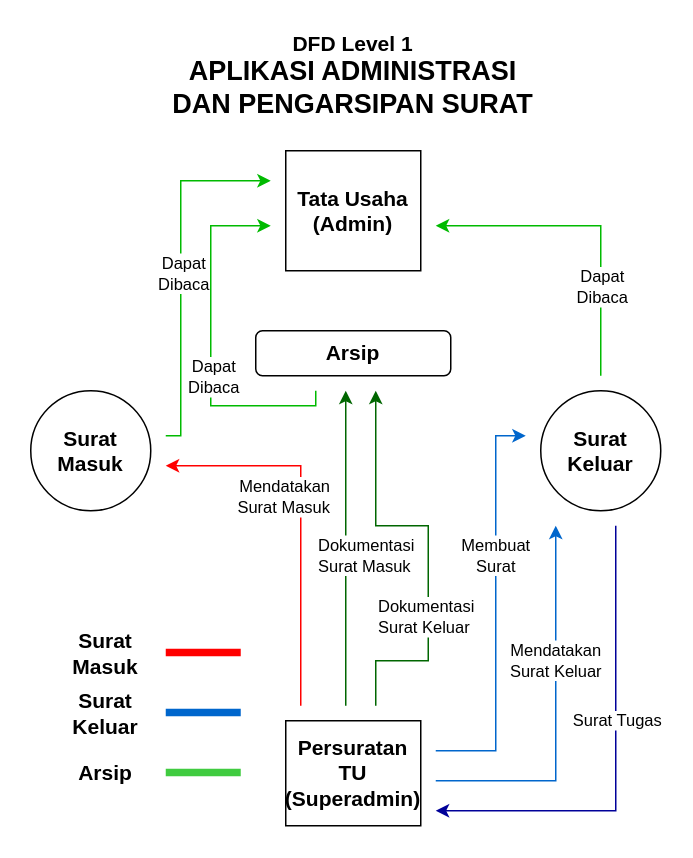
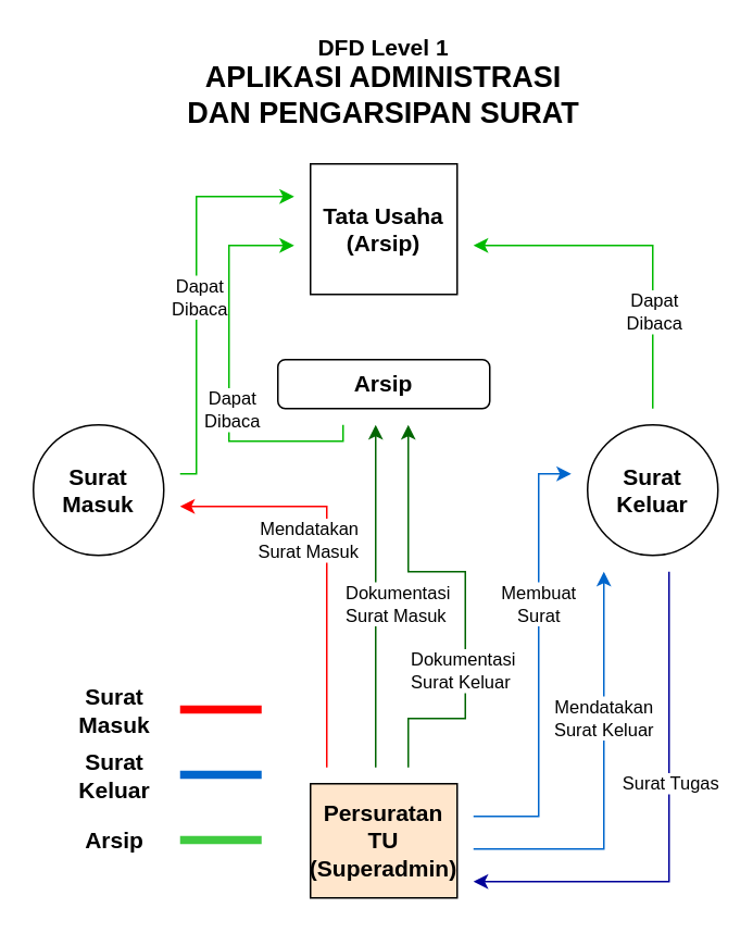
  <mxCell id="0" />
  <mxCell id="1" parent="0" />
  <mxCell id="2" value="&lt;font style=&quot;font-size: 14px;&quot;&gt;&lt;b&gt;Surat Masuk&lt;/b&gt;&lt;/font&gt;" style="ellipse;whiteSpace=wrap;html=1;aspect=fixed;" parent="1" vertex="1"><mxGeometry x="20" y="260" width="80" height="80" as="geometry" /></mxCell>
  <mxCell id="3" value="&lt;font style=&quot;font-size: 14px;&quot;&gt;&lt;b&gt;Surat Keluar&lt;/b&gt;&lt;/font&gt;" style="ellipse;whiteSpace=wrap;html=1;aspect=fixed;" parent="1" vertex="1"><mxGeometry x="360" y="260" width="80" height="80" as="geometry" /></mxCell>
  <mxCell id="4" value="&lt;font style=&quot;font-size: 14px;&quot;&gt;&lt;b&gt;Arsip&lt;/b&gt;&lt;/font&gt;" style="rounded=1;whiteSpace=wrap;html=1;" parent="1" vertex="1"><mxGeometry x="170" y="220" width="130" height="30" as="geometry" /></mxCell>
- <mxCell id="5" value="&lt;font style=&quot;font-size: 14px;&quot;&gt;&lt;b&gt;Persuratan TU&lt;br&gt;(Superadmin)&lt;br&gt;&lt;/b&gt;&lt;/font&gt;" style="rounded=0;whiteSpace=wrap;html=1;" parent="1" vertex="1"><mxGeometry x="190" y="480" width="90" height="70" as="geometry" /></mxCell>
+ <mxCell id="5" value="&lt;font style=&quot;font-size: 14px;&quot;&gt;&lt;b&gt;Persuratan TU&lt;br&gt;(Superadmin)&lt;br&gt;&lt;/b&gt;&lt;/font&gt;" style="rounded=0;whiteSpace=wrap;html=1;fillColor=#ffe6cc;" parent="1" vertex="1"><mxGeometry x="190" y="480" width="90" height="70" as="geometry" /></mxCell>
  <mxCell id="6" value="" style="endArrow=classic;html=1;rounded=0;fillColor=#f8cecc;strokeColor=#ff0000;" parent="1" edge="1"><mxGeometry width="50" height="50" relative="1" as="geometry"><mxPoint x="200" y="470" as="sourcePoint" /><mxPoint x="110" y="310" as="targetPoint" /><Array as="points"><mxPoint x="200" y="310" /></Array></mxGeometry></mxCell>
  <mxCell id="7" value="Mendatakan &lt;br&gt;Surat Masuk" style="edgeLabel;html=1;align=right;verticalAlign=middle;resizable=0;points=[];" parent="6" vertex="1" connectable="0"><mxGeometry x="0.377" y="-1" relative="1" as="geometry"><mxPoint x="32" y="21" as="offset" /></mxGeometry></mxCell>
  <mxCell id="8" value="" style="endArrow=classic;html=1;rounded=0;strokeColor=#006600;" parent="1" edge="1"><mxGeometry width="50" height="50" relative="1" as="geometry"><mxPoint x="230" y="470" as="sourcePoint" /><mxPoint x="230" y="260" as="targetPoint" /><Array as="points" /></mxGeometry></mxCell>
  <mxCell id="9" value="Dokumentasi&lt;br&gt;Surat Masuk&amp;nbsp;" style="edgeLabel;html=1;align=left;verticalAlign=middle;resizable=0;points=[];strokeColor=#ff0000;" parent="8" vertex="1" connectable="0"><mxGeometry x="0.377" y="-1" relative="1" as="geometry"><mxPoint x="-21" y="44" as="offset" /></mxGeometry></mxCell>
- <mxCell id="10" value="&lt;font style=&quot;font-size: 14px;&quot;&gt;&lt;b&gt;Tata Usaha&lt;br&gt;(Admin)&lt;br&gt;&lt;/b&gt;&lt;/font&gt;" style="rounded=0;whiteSpace=wrap;html=1;" parent="1" vertex="1"><mxGeometry x="190" y="100" width="90" height="80" as="geometry" /></mxCell>
+ <mxCell id="10" value="&lt;font style=&quot;font-size: 14px;&quot;&gt;&lt;b&gt;Tata Usaha&lt;br&gt;(Arsip)&lt;br&gt;&lt;/b&gt;&lt;/font&gt;" style="rounded=0;whiteSpace=wrap;html=1;" parent="1" vertex="1"><mxGeometry x="190" y="100" width="90" height="80" as="geometry" /></mxCell>
  <mxCell id="11" value="" style="endArrow=classic;html=1;rounded=0;strokeColor=#00BA00;" parent="1" edge="1"><mxGeometry width="50" height="50" relative="1" as="geometry"><mxPoint x="210" y="260" as="sourcePoint" /><mxPoint x="180" y="150" as="targetPoint" /><Array as="points"><mxPoint x="210" y="270" /><mxPoint x="140" y="270" /><mxPoint x="140" y="150" /></Array></mxGeometry></mxCell>
  <mxCell id="12" value="Dapat &lt;br&gt;Dibaca" style="edgeLabel;html=1;align=center;verticalAlign=middle;resizable=0;points=[];" parent="11" vertex="1" connectable="0"><mxGeometry x="0.369" y="-1" relative="1" as="geometry"><mxPoint y="64" as="offset" /></mxGeometry></mxCell>
  <mxCell id="13" value="" style="endArrow=classic;html=1;rounded=0;strokeColor=#00BA00;" parent="1" edge="1"><mxGeometry width="50" height="50" relative="1" as="geometry"><mxPoint x="110" y="290" as="sourcePoint" /><mxPoint x="180" y="120" as="targetPoint" /><Array as="points"><mxPoint x="120" y="290" /><mxPoint x="120" y="120" /></Array></mxGeometry></mxCell>
  <mxCell id="14" value="Dapat &lt;br&gt;Dibaca" style="edgeLabel;html=1;align=center;verticalAlign=middle;resizable=0;points=[];" parent="13" vertex="1" connectable="0"><mxGeometry x="0.369" y="-1" relative="1" as="geometry"><mxPoint y="45" as="offset" /></mxGeometry></mxCell>
  <mxCell id="15" value="" style="endArrow=classic;html=1;rounded=0;strokeColor=#0066CC;" parent="1" edge="1"><mxGeometry width="50" height="50" relative="1" as="geometry"><mxPoint x="290" y="500" as="sourcePoint" /><mxPoint x="350" y="290" as="targetPoint" /><Array as="points"><mxPoint x="330" y="500" /><mxPoint x="330" y="290" /></Array></mxGeometry></mxCell>
  <mxCell id="16" value="Membuat &lt;br&gt;Surat" style="edgeLabel;html=1;align=center;verticalAlign=middle;resizable=0;points=[];" parent="15" vertex="1" connectable="0"><mxGeometry x="-0.047" y="1" relative="1" as="geometry"><mxPoint y="-42" as="offset" /></mxGeometry></mxCell>
  <mxCell id="17" value="" style="endArrow=classic;html=1;rounded=0;strokeColor=#000099;" parent="1" edge="1"><mxGeometry width="50" height="50" relative="1" as="geometry"><mxPoint x="410" y="350" as="sourcePoint" /><mxPoint x="290" y="540" as="targetPoint" /><Array as="points"><mxPoint x="410" y="540" /></Array></mxGeometry></mxCell>
  <mxCell id="18" value="Surat Tugas" style="edgeLabel;html=1;align=center;verticalAlign=middle;resizable=0;points=[];" parent="17" vertex="1" connectable="0"><mxGeometry x="-0.17" relative="1" as="geometry"><mxPoint as="offset" /></mxGeometry></mxCell>
  <mxCell id="19" value="" style="endArrow=none;html=1;rounded=0;strokeWidth=5;strokeColor=#40cb40;" parent="1" edge="1"><mxGeometry width="50" height="50" relative="1" as="geometry"><mxPoint x="110" y="514.58" as="sourcePoint" /><mxPoint x="160" y="514.58" as="targetPoint" /></mxGeometry></mxCell>
  <mxCell id="20" value="" style="endArrow=none;html=1;rounded=0;strokeWidth=5;strokeColor=#FF0000;" parent="1" edge="1"><mxGeometry width="50" height="50" relative="1" as="geometry"><mxPoint x="110" y="434.58" as="sourcePoint" /><mxPoint x="160" y="434.58" as="targetPoint" /></mxGeometry></mxCell>
  <mxCell id="21" value="" style="endArrow=none;html=1;rounded=0;strokeWidth=5;strokeColor=#0066CC;" parent="1" edge="1"><mxGeometry width="50" height="50" relative="1" as="geometry"><mxPoint x="110" y="474.58" as="sourcePoint" /><mxPoint x="160" y="474.58" as="targetPoint" /></mxGeometry></mxCell>
  <mxCell id="22" value="" style="endArrow=classic;html=1;rounded=0;strokeColor=#006600;" parent="1" edge="1"><mxGeometry width="50" height="50" relative="1" as="geometry"><mxPoint x="250" y="470" as="sourcePoint" /><mxPoint x="250" y="260" as="targetPoint" /><Array as="points"><mxPoint x="250" y="440" /><mxPoint x="285" y="440" /><mxPoint x="285" y="350" /><mxPoint x="250" y="350" /></Array></mxGeometry></mxCell>
  <mxCell id="23" value="Dokumentasi &lt;br&gt;Surat Keluar" style="edgeLabel;html=1;align=left;verticalAlign=middle;resizable=0;points=[];strokeColor=#ff0000;" parent="22" vertex="1" connectable="0"><mxGeometry x="0.377" y="-1" relative="1" as="geometry"><mxPoint x="-1" y="63" as="offset" /></mxGeometry></mxCell>
  <mxCell id="24" value="&lt;font style=&quot;font-size: 14px;&quot;&gt;&lt;b&gt;Arsip&lt;/b&gt;&lt;/font&gt;" style="text;html=1;strokeColor=none;fillColor=none;align=center;verticalAlign=middle;whiteSpace=wrap;rounded=0;" parent="1" vertex="1"><mxGeometry x="40" y="500" width="60" height="30" as="geometry" /></mxCell>
  <mxCell id="25" value="&lt;font style=&quot;font-size: 14px;&quot;&gt;&lt;b&gt;Surat Keluar&lt;/b&gt;&lt;/font&gt;" style="text;html=1;strokeColor=none;fillColor=none;align=center;verticalAlign=middle;whiteSpace=wrap;rounded=0;" parent="1" vertex="1"><mxGeometry x="40" y="460" width="60" height="30" as="geometry" /></mxCell>
  <mxCell id="26" value="&lt;font style=&quot;font-size: 14px;&quot;&gt;&lt;b&gt;Surat Masuk&lt;/b&gt;&lt;/font&gt;" style="text;html=1;strokeColor=none;fillColor=none;align=center;verticalAlign=middle;whiteSpace=wrap;rounded=0;" parent="1" vertex="1"><mxGeometry x="40" y="410" width="60" height="50" as="geometry" /></mxCell>
  <mxCell id="27" value="" style="endArrow=classic;html=1;rounded=0;strokeColor=#00BA00;" edge="1" parent="1"><mxGeometry width="50" height="50" relative="1" as="geometry"><mxPoint x="400" y="250" as="sourcePoint" /><mxPoint x="290" y="150" as="targetPoint" /><Array as="points"><mxPoint x="400" y="250" /><mxPoint x="400" y="150" /></Array></mxGeometry></mxCell>
  <mxCell id="28" value="Dapat &lt;br&gt;Dibaca" style="edgeLabel;html=1;align=center;verticalAlign=middle;resizable=0;points=[];" vertex="1" connectable="0" parent="27"><mxGeometry x="0.369" y="-1" relative="1" as="geometry"><mxPoint x="44" y="41" as="offset" /></mxGeometry></mxCell>
  <mxCell id="29" value="" style="endArrow=classic;html=1;rounded=0;strokeColor=#0066CC;" edge="1" parent="1"><mxGeometry width="50" height="50" relative="1" as="geometry"><mxPoint x="290" y="520" as="sourcePoint" /><mxPoint x="370" y="350" as="targetPoint" /><Array as="points"><mxPoint x="370" y="520" /></Array></mxGeometry></mxCell>
  <mxCell id="30" value="Mendatakan &lt;br&gt;Surat Keluar" style="edgeLabel;html=1;align=center;verticalAlign=middle;resizable=0;points=[];" vertex="1" connectable="0" parent="29"><mxGeometry x="-0.047" y="1" relative="1" as="geometry"><mxPoint y="-42" as="offset" /></mxGeometry></mxCell>
  <mxCell id="31" value="&lt;font style=&quot;&quot;&gt;&lt;b style=&quot;&quot;&gt;&lt;font style=&quot;font-size: 14px;&quot;&gt;DFD Level 1&lt;/font&gt;&lt;/b&gt;&lt;br&gt;&lt;b style=&quot;&quot;&gt;&lt;font style=&quot;font-size: 18px;&quot;&gt;APLIKASI ADMINISTRASI DAN PENGARSIPAN SURAT&lt;/font&gt;&lt;/b&gt;&lt;br&gt;&lt;/font&gt;" style="text;html=1;strokeColor=none;fillColor=none;align=center;verticalAlign=middle;whiteSpace=wrap;rounded=0;" vertex="1" parent="1"><mxGeometry x="110" y="20" width="250" height="60" as="geometry" /></mxCell>
